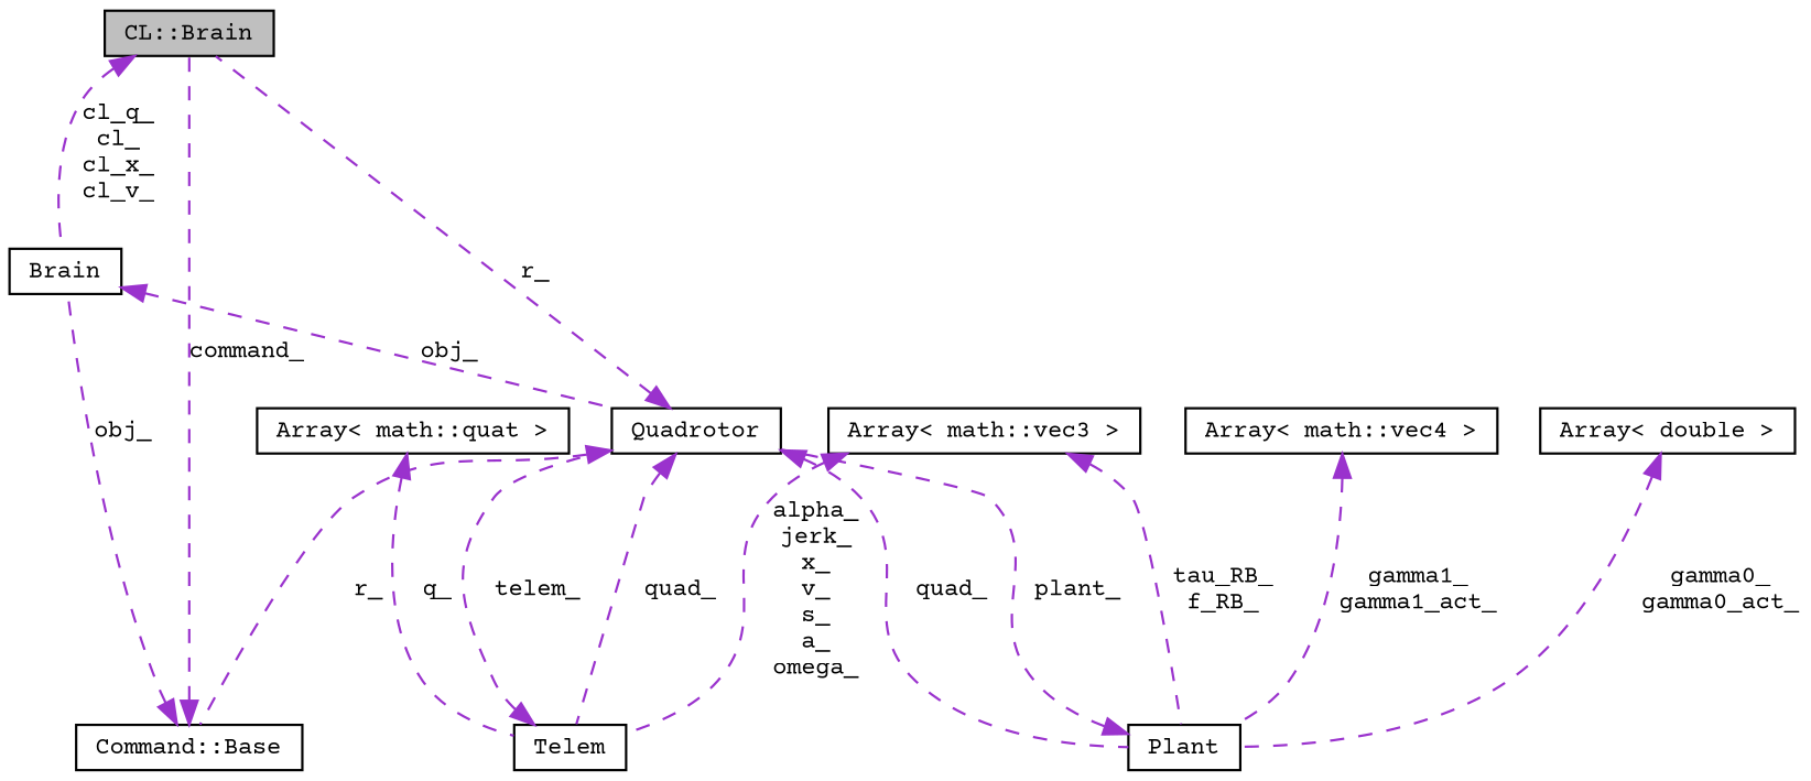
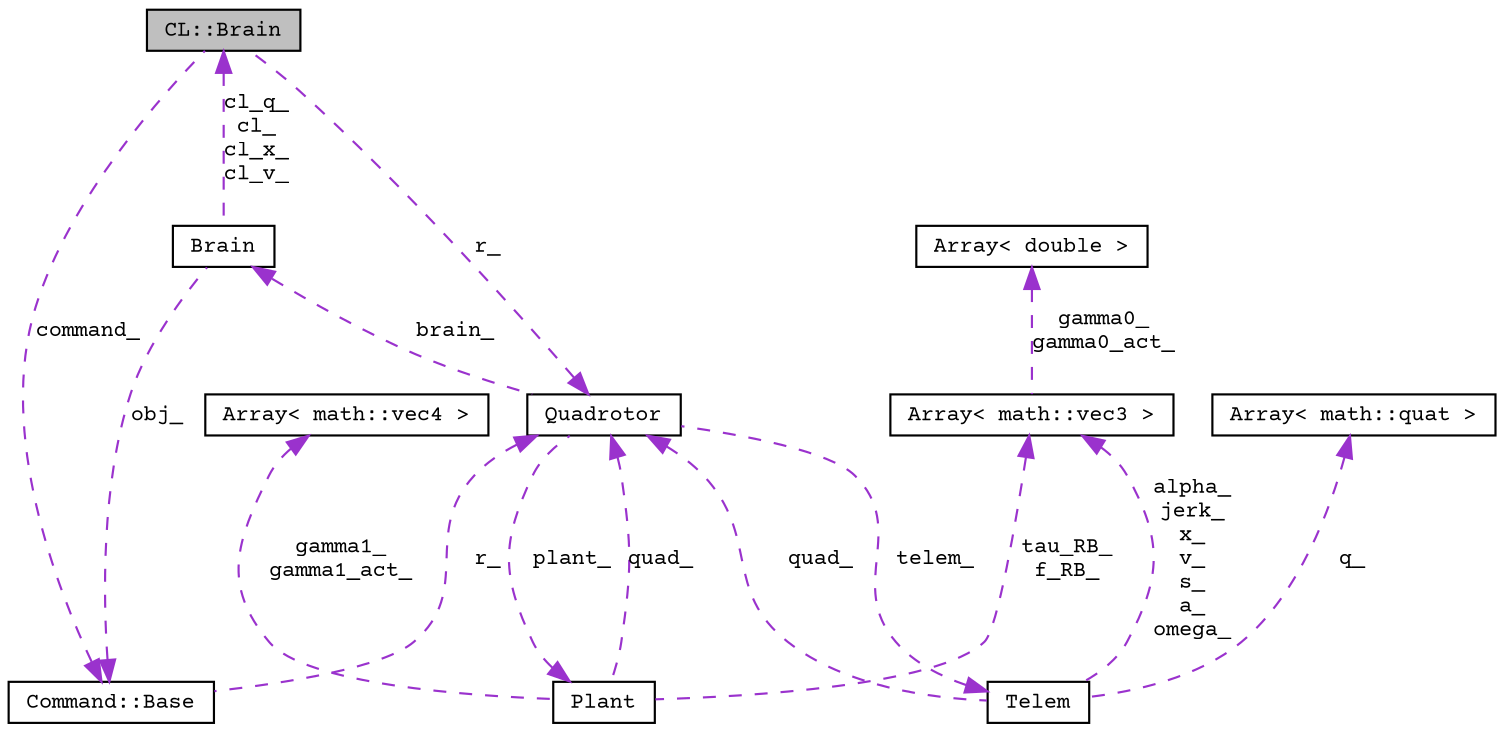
  digraph {
    fontname="Courier Prime"
    node [color=black fillcolor=white fontname="Courier Prime" fontsize=10 shape=record style=filled]
    edge [color=darkorchid3 dir=back fontname="Courier Prime" fontsize=10 labelfontname=Helvetica labelfontsize=10 style=dashed]
    n1 [fillcolor=grey75 fontcolor=black height=0.2 label="CL::Brain" width=0.4]
    n2 [height=0.2 label=Brain width=0.4]
    n3 [height=0.2 label=Quadrotor width=0.4]
    n4 [height=0.2 label="Command::Base" width=0.4]
    n5 [height=0.2 label=Plant width=0.4]
    n6 [height=0.2 label=Telem width=0.4]
    n7 [height=0.2 label="Array\< math::vec4 \>" width=0.4]
    n8 [height=0.2 label="Array\< math::vec3 \>" width=0.4]
    n9 [height=0.2 label="Array\< double \>" width=0.4]
    n10 [height=0.2 label="Array\< math::quat \>" width=0.4]
    n1 -> n2 [label="cl_q_\ncl_\ncl_x_\ncl_v_"]
-   n2 -> n3 [label=obj_]
+   n2 -> n3 [label=brain_]
    n3 -> n1 [label=r_]
    n3 -> n4 [label=r_]
    n3 -> n5 [label=quad_]
    n3 -> n6 [label=quad_]
    n4 -> n1 [label=command_]
    n4 -> n2 [label=obj_]
    n5 -> n3 [label=plant_]
    n6 -> n3 [label=telem_]
    n7 -> n5 [label="gamma1_\ngamma1_act_"]
    n8 -> n5 [label="tau_RB_\nf_RB_"]
    n8 -> n6 [label="alpha_\njerk_\nx_\nv_\ns_\na_\nomega_"]
-   n9 -> n5 [label="gamma0_\ngamma0_act_"]
+   n9 -> n8 [label="gamma0_\ngamma0_act_"]
    n10 -> n6 [label=q_]
  }
